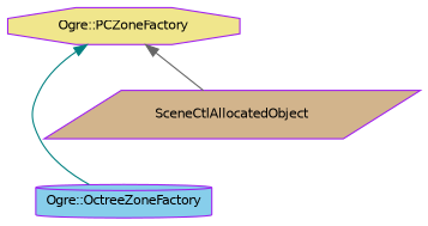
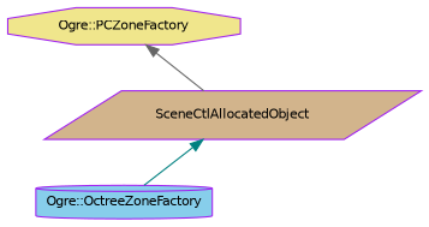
  digraph {
    node [color=purple fontname=Helvetica fontsize=10 style=filled]
    edge [dir=back fontname=Helvetica fontsize=10 labelfontname=Helvetica labelfontsize=10 style=solid]
    n1 [fillcolor=skyblue fontcolor=black height=0.2 label="Ogre::OctreeZoneFactory" shape=cylinder width=0.4]
    n2 [fillcolor=khaki height=0.2 label="Ogre::PCZoneFactory" shape=octagon width=0.4]
    n3 [fillcolor=tan height=0.2 label=SceneCtlAllocatedObject shape=parallelogram width=0.4]
-   n2 -> n1 [color=teal]
+   n3 -> n1 [color=teal]
    n2 -> n3 [color=gray40]
  }
